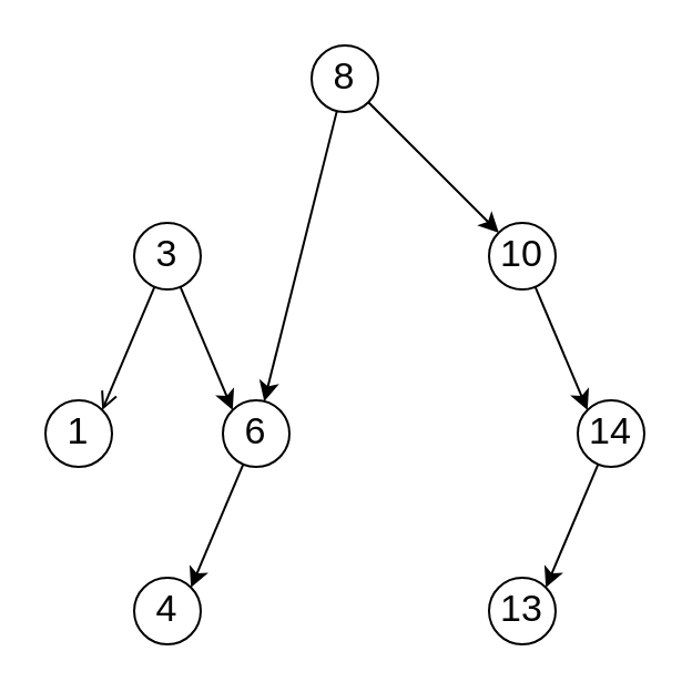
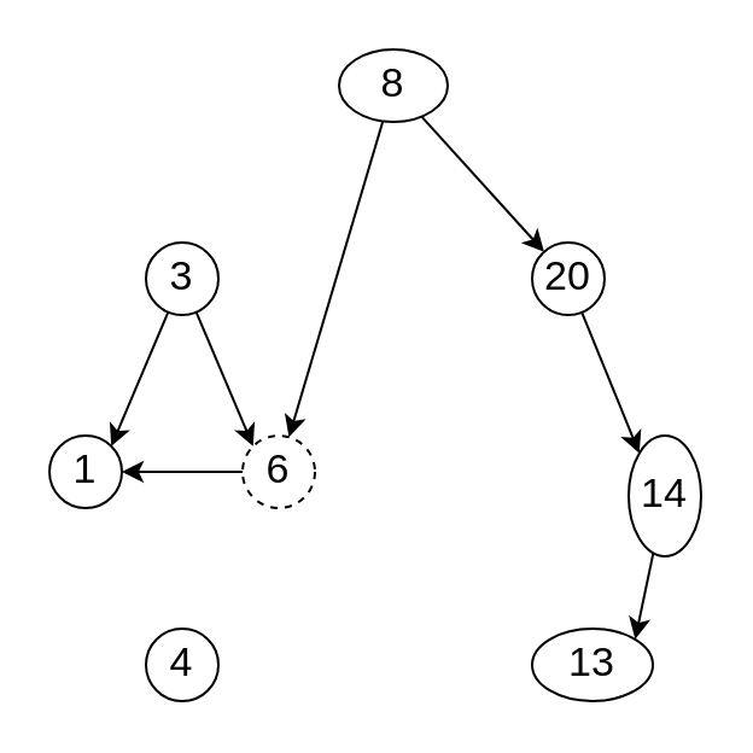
  <mxCell id="0" />
  <mxCell id="1" parent="0" />
  <mxCell id="2" style="edgeStyle=none;rounded=0;orthogonalLoop=1;jettySize=auto;html=1;fontSize=17;" edge="1" parent="1" source="4" target="10"><mxGeometry relative="1" as="geometry" /></mxCell>
  <mxCell id="3" style="edgeStyle=none;rounded=0;orthogonalLoop=1;jettySize=auto;html=1;fontSize=17;" edge="1" parent="1" source="4" target="16"><mxGeometry relative="1" as="geometry" /></mxCell>
- <mxCell id="4" value="8" style="ellipse;whiteSpace=wrap;html=1;aspect=fixed;fontSize=17;" vertex="1" parent="1"><mxGeometry x="140" y="20" width="30" height="30" as="geometry" /></mxCell>
- <mxCell id="5" style="rounded=0;orthogonalLoop=1;jettySize=auto;html=1;entryX=1;entryY=0;entryDx=0;entryDy=0;fontSize=17;endArrow=open;" edge="1" parent="1" source="7" target="8"><mxGeometry relative="1" as="geometry" /></mxCell>
+ <mxCell id="4" value="8" style="ellipse;whiteSpace=wrap;html=1;aspect=fixed;fontSize=17;" vertex="1" parent="1"><mxGeometry x="140" y="20" width="45" height="30" as="geometry" /></mxCell>
+ <mxCell id="5" style="rounded=0;orthogonalLoop=1;jettySize=auto;html=1;entryX=1;entryY=0;entryDx=0;entryDy=0;fontSize=17;" edge="1" parent="1" source="7" target="8"><mxGeometry relative="1" as="geometry" /></mxCell>
  <mxCell id="6" style="edgeStyle=none;rounded=0;orthogonalLoop=1;jettySize=auto;html=1;entryX=0;entryY=0;entryDx=0;entryDy=0;fontSize=17;" edge="1" parent="1" source="7" target="10"><mxGeometry relative="1" as="geometry" /></mxCell>
  <mxCell id="7" value="3" style="ellipse;whiteSpace=wrap;html=1;aspect=fixed;fontSize=17;" vertex="1" parent="1"><mxGeometry x="60" y="100" width="30" height="30" as="geometry" /></mxCell>
  <mxCell id="8" value="1" style="ellipse;whiteSpace=wrap;html=1;aspect=fixed;fontSize=17;" vertex="1" parent="1"><mxGeometry x="20" y="180" width="30" height="30" as="geometry" /></mxCell>
- <mxCell id="9" style="edgeStyle=none;rounded=0;orthogonalLoop=1;jettySize=auto;html=1;entryX=1;entryY=0;entryDx=0;entryDy=0;fontSize=17;" edge="1" parent="1" source="10" target="11"><mxGeometry relative="1" as="geometry" /></mxCell>
- <mxCell id="10" value="6" style="ellipse;whiteSpace=wrap;html=1;aspect=fixed;fontSize=17;" vertex="1" parent="1"><mxGeometry x="100" y="180" width="30" height="30" as="geometry" /></mxCell>
+ <mxCell id="9" style="edgeStyle=none;rounded=0;orthogonalLoop=1;jettySize=auto;html=1;fontSize=17;" edge="1" parent="1" source="10" target="8"><mxGeometry relative="1" as="geometry" /></mxCell>
+ <mxCell id="10" value="6" style="ellipse;whiteSpace=wrap;html=1;aspect=fixed;fontSize=17;dashed=1;" vertex="1" parent="1"><mxGeometry x="100" y="180" width="30" height="30" as="geometry" /></mxCell>
  <mxCell id="11" value="4" style="ellipse;whiteSpace=wrap;html=1;aspect=fixed;fontSize=17;" vertex="1" parent="1"><mxGeometry x="60" y="260" width="30" height="30" as="geometry" /></mxCell>
- <mxCell id="12" value="13" style="ellipse;whiteSpace=wrap;html=1;aspect=fixed;fontSize=17;" vertex="1" parent="1"><mxGeometry x="220" y="260" width="30" height="30" as="geometry" /></mxCell>
+ <mxCell id="12" value="13" style="ellipse;whiteSpace=wrap;html=1;aspect=fixed;fontSize=17;" vertex="1" parent="1"><mxGeometry x="220" y="260" width="50" height="30" as="geometry" /></mxCell>
  <mxCell id="13" style="edgeStyle=none;rounded=0;orthogonalLoop=1;jettySize=auto;html=1;entryX=1;entryY=0;entryDx=0;entryDy=0;fontSize=17;" edge="1" parent="1" source="14" target="12"><mxGeometry relative="1" as="geometry" /></mxCell>
- <mxCell id="14" value="14" style="ellipse;whiteSpace=wrap;html=1;aspect=fixed;fontSize=17;" vertex="1" parent="1"><mxGeometry x="260" y="180" width="30" height="30" as="geometry" /></mxCell>
+ <mxCell id="14" value="14" style="ellipse;whiteSpace=wrap;html=1;aspect=fixed;fontSize=17;" vertex="1" parent="1"><mxGeometry x="260" y="180" width="30" height="50" as="geometry" /></mxCell>
  <mxCell id="15" style="edgeStyle=none;rounded=0;orthogonalLoop=1;jettySize=auto;html=1;entryX=0;entryY=0;entryDx=0;entryDy=0;fontSize=17;" edge="1" parent="1" source="16" target="14"><mxGeometry relative="1" as="geometry" /></mxCell>
- <mxCell id="16" value="10" style="ellipse;whiteSpace=wrap;html=1;aspect=fixed;fontSize=17;" vertex="1" parent="1"><mxGeometry x="220" y="100" width="30" height="30" as="geometry" /></mxCell>
+ <mxCell id="16" value="20" style="ellipse;whiteSpace=wrap;html=1;aspect=fixed;fontSize=17;" vertex="1" parent="1"><mxGeometry x="220" y="100" width="30" height="30" as="geometry" /></mxCell>
